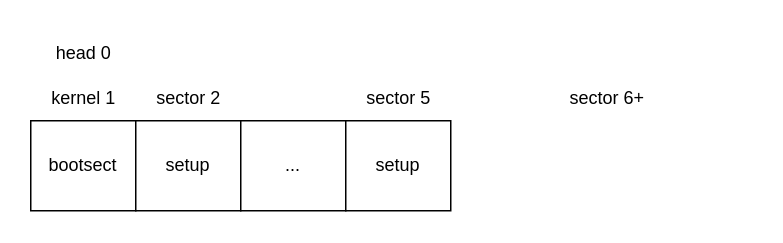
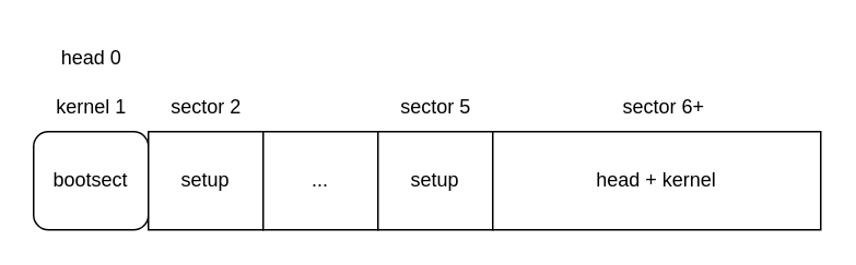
  <mxCell id="0" />
  <mxCell id="1" parent="0" />
- <mxCell id="2" value="bootsect" style="rounded=0;whiteSpace=wrap;html=1;" vertex="1" parent="1"><mxGeometry x="20" y="80" width="70" height="60" as="geometry" /></mxCell>
+ <mxCell id="2" value="bootsect" style="whiteSpace=wrap;html=1;rounded=1;" vertex="1" parent="1"><mxGeometry x="20" y="80" width="70" height="60" as="geometry" /></mxCell>
  <mxCell id="3" value="setup" style="rounded=0;whiteSpace=wrap;html=1;" vertex="1" parent="1"><mxGeometry x="90" y="80" width="70" height="60" as="geometry" /></mxCell>
  <mxCell id="4" value="..." style="rounded=0;whiteSpace=wrap;html=1;" vertex="1" parent="1"><mxGeometry x="160" y="80" width="70" height="60" as="geometry" /></mxCell>
  <mxCell id="5" value="setup" style="rounded=0;whiteSpace=wrap;html=1;" vertex="1" parent="1"><mxGeometry x="230" y="80" width="70" height="60" as="geometry" /></mxCell>
  <mxCell id="6" value="kernel 1" style="text;html=1;align=center;verticalAlign=middle;resizable=0;points=[];autosize=1;strokeColor=none;fillColor=none;" vertex="1" parent="1"><mxGeometry x="20" y="50" width="70" height="30" as="geometry" /></mxCell>
  <mxCell id="7" value="sector 2" style="text;html=1;align=center;verticalAlign=middle;resizable=0;points=[];autosize=1;strokeColor=none;fillColor=none;" vertex="1" parent="1"><mxGeometry x="90" y="50" width="70" height="30" as="geometry" /></mxCell>
  <mxCell id="8" value="sector 5" style="text;html=1;align=center;verticalAlign=middle;resizable=0;points=[];autosize=1;strokeColor=none;fillColor=none;" vertex="1" parent="1"><mxGeometry x="230" y="50" width="70" height="30" as="geometry" /></mxCell>
  <mxCell id="9" value="head 0" style="text;html=1;align=center;verticalAlign=middle;resizable=0;points=[];autosize=1;strokeColor=none;fillColor=none;" vertex="1" parent="1"><mxGeometry x="25" y="20" width="60" height="30" as="geometry" /></mxCell>
+ <mxCell id="10" value="head + kernel" style="rounded=0;whiteSpace=wrap;html=1;" vertex="1" parent="1"><mxGeometry x="300" y="80" width="200" height="60" as="geometry" /></mxCell>
  <mxCell id="11" value="sector 6+" style="text;html=1;align=center;verticalAlign=middle;resizable=0;points=[];autosize=1;strokeColor=none;fillColor=none;" vertex="1" parent="1"><mxGeometry x="369" y="50" width="70" height="30" as="geometry" /></mxCell>
